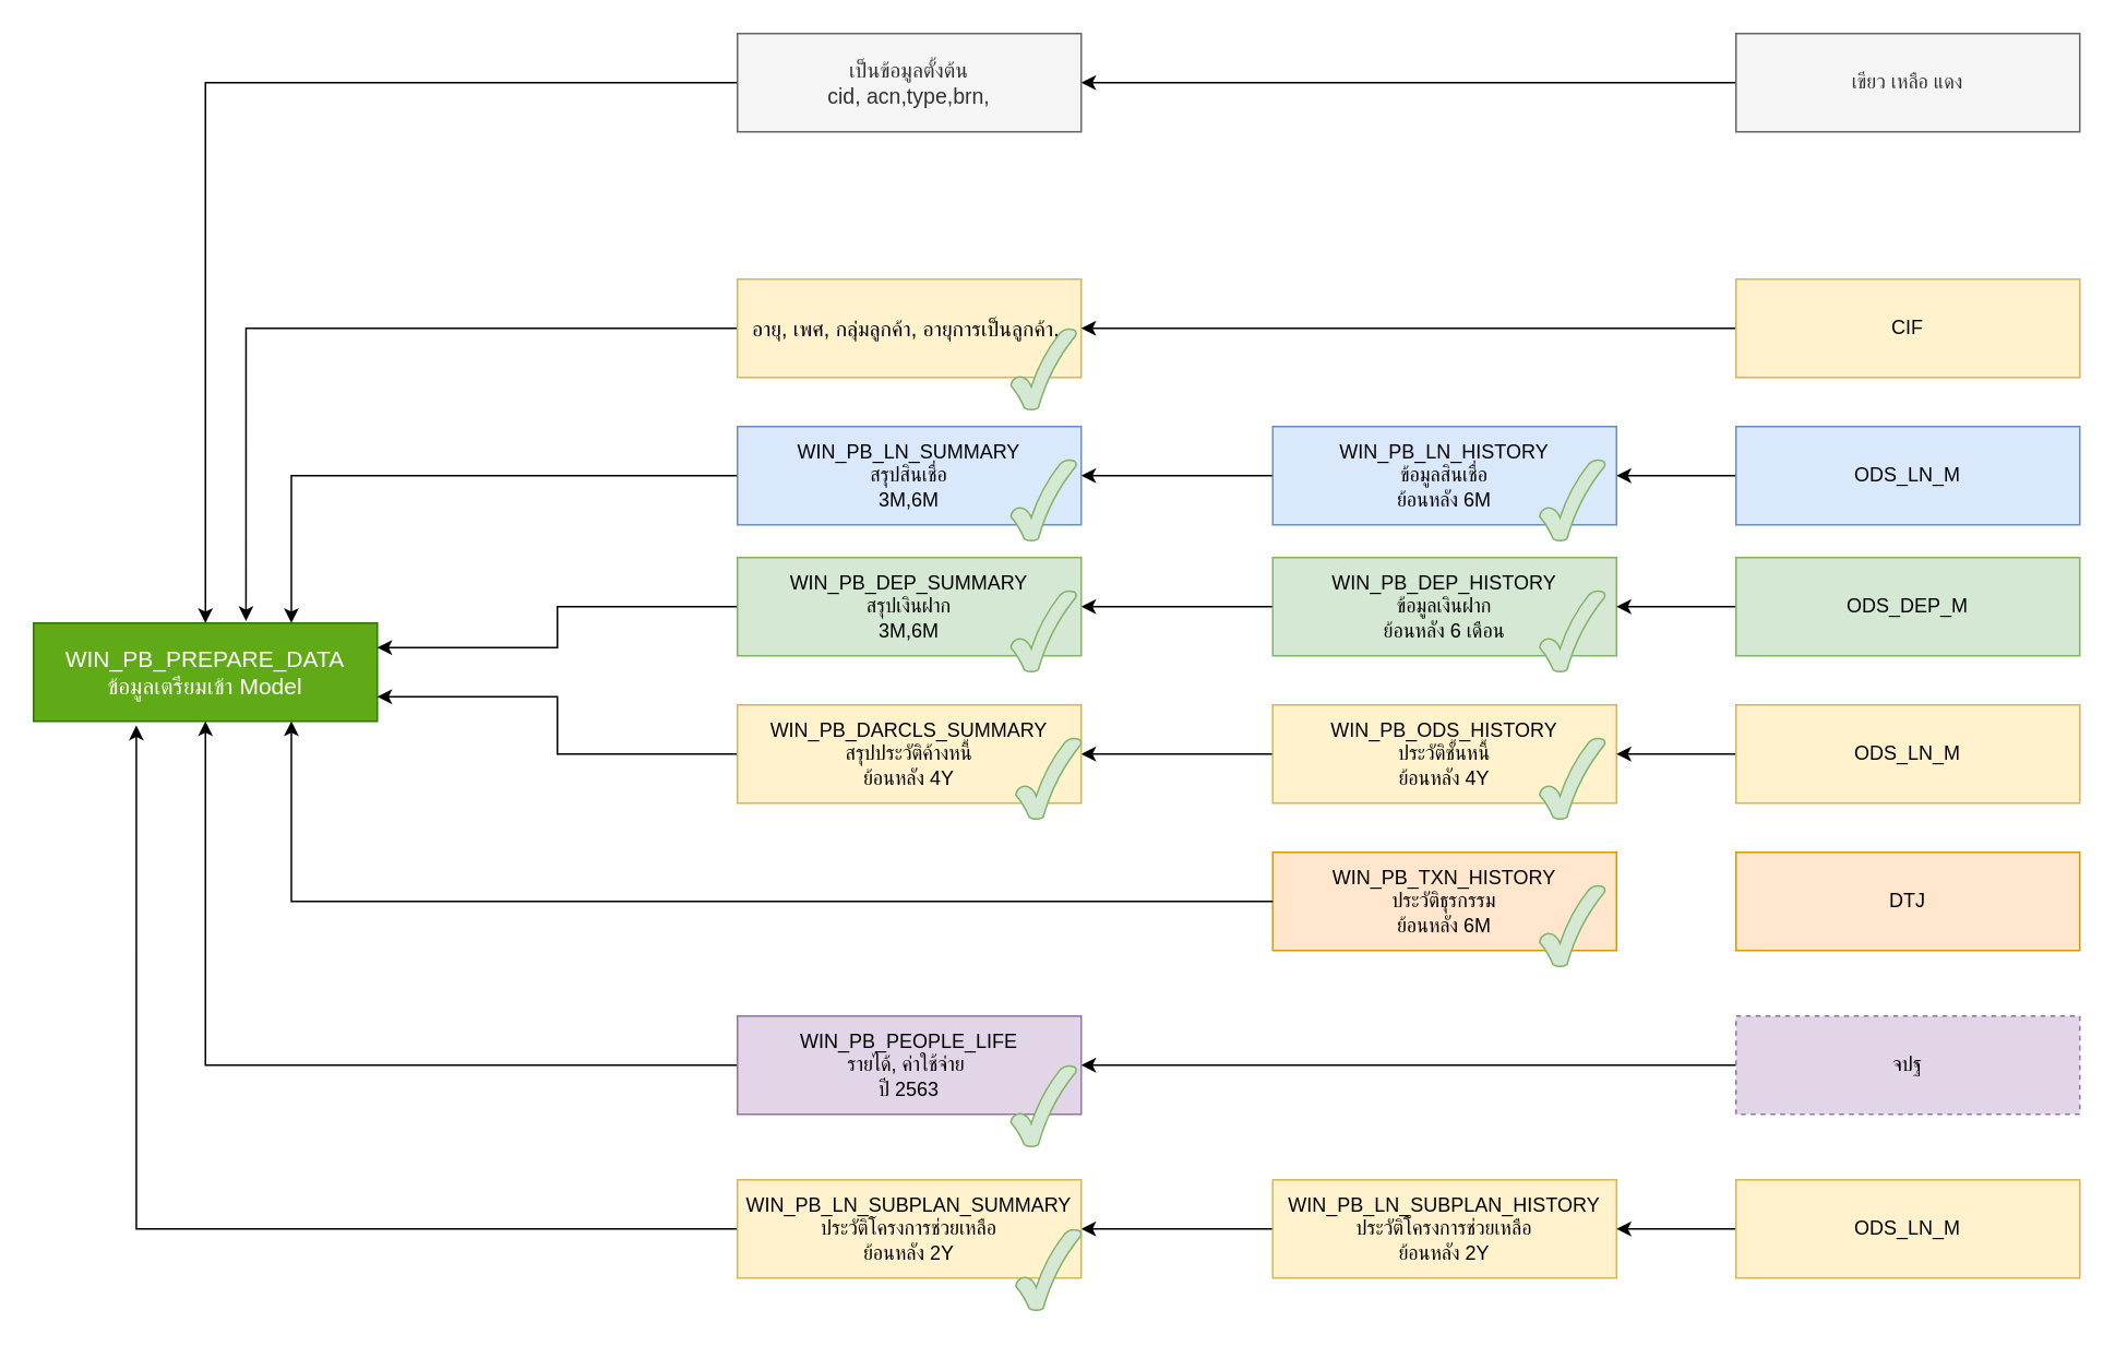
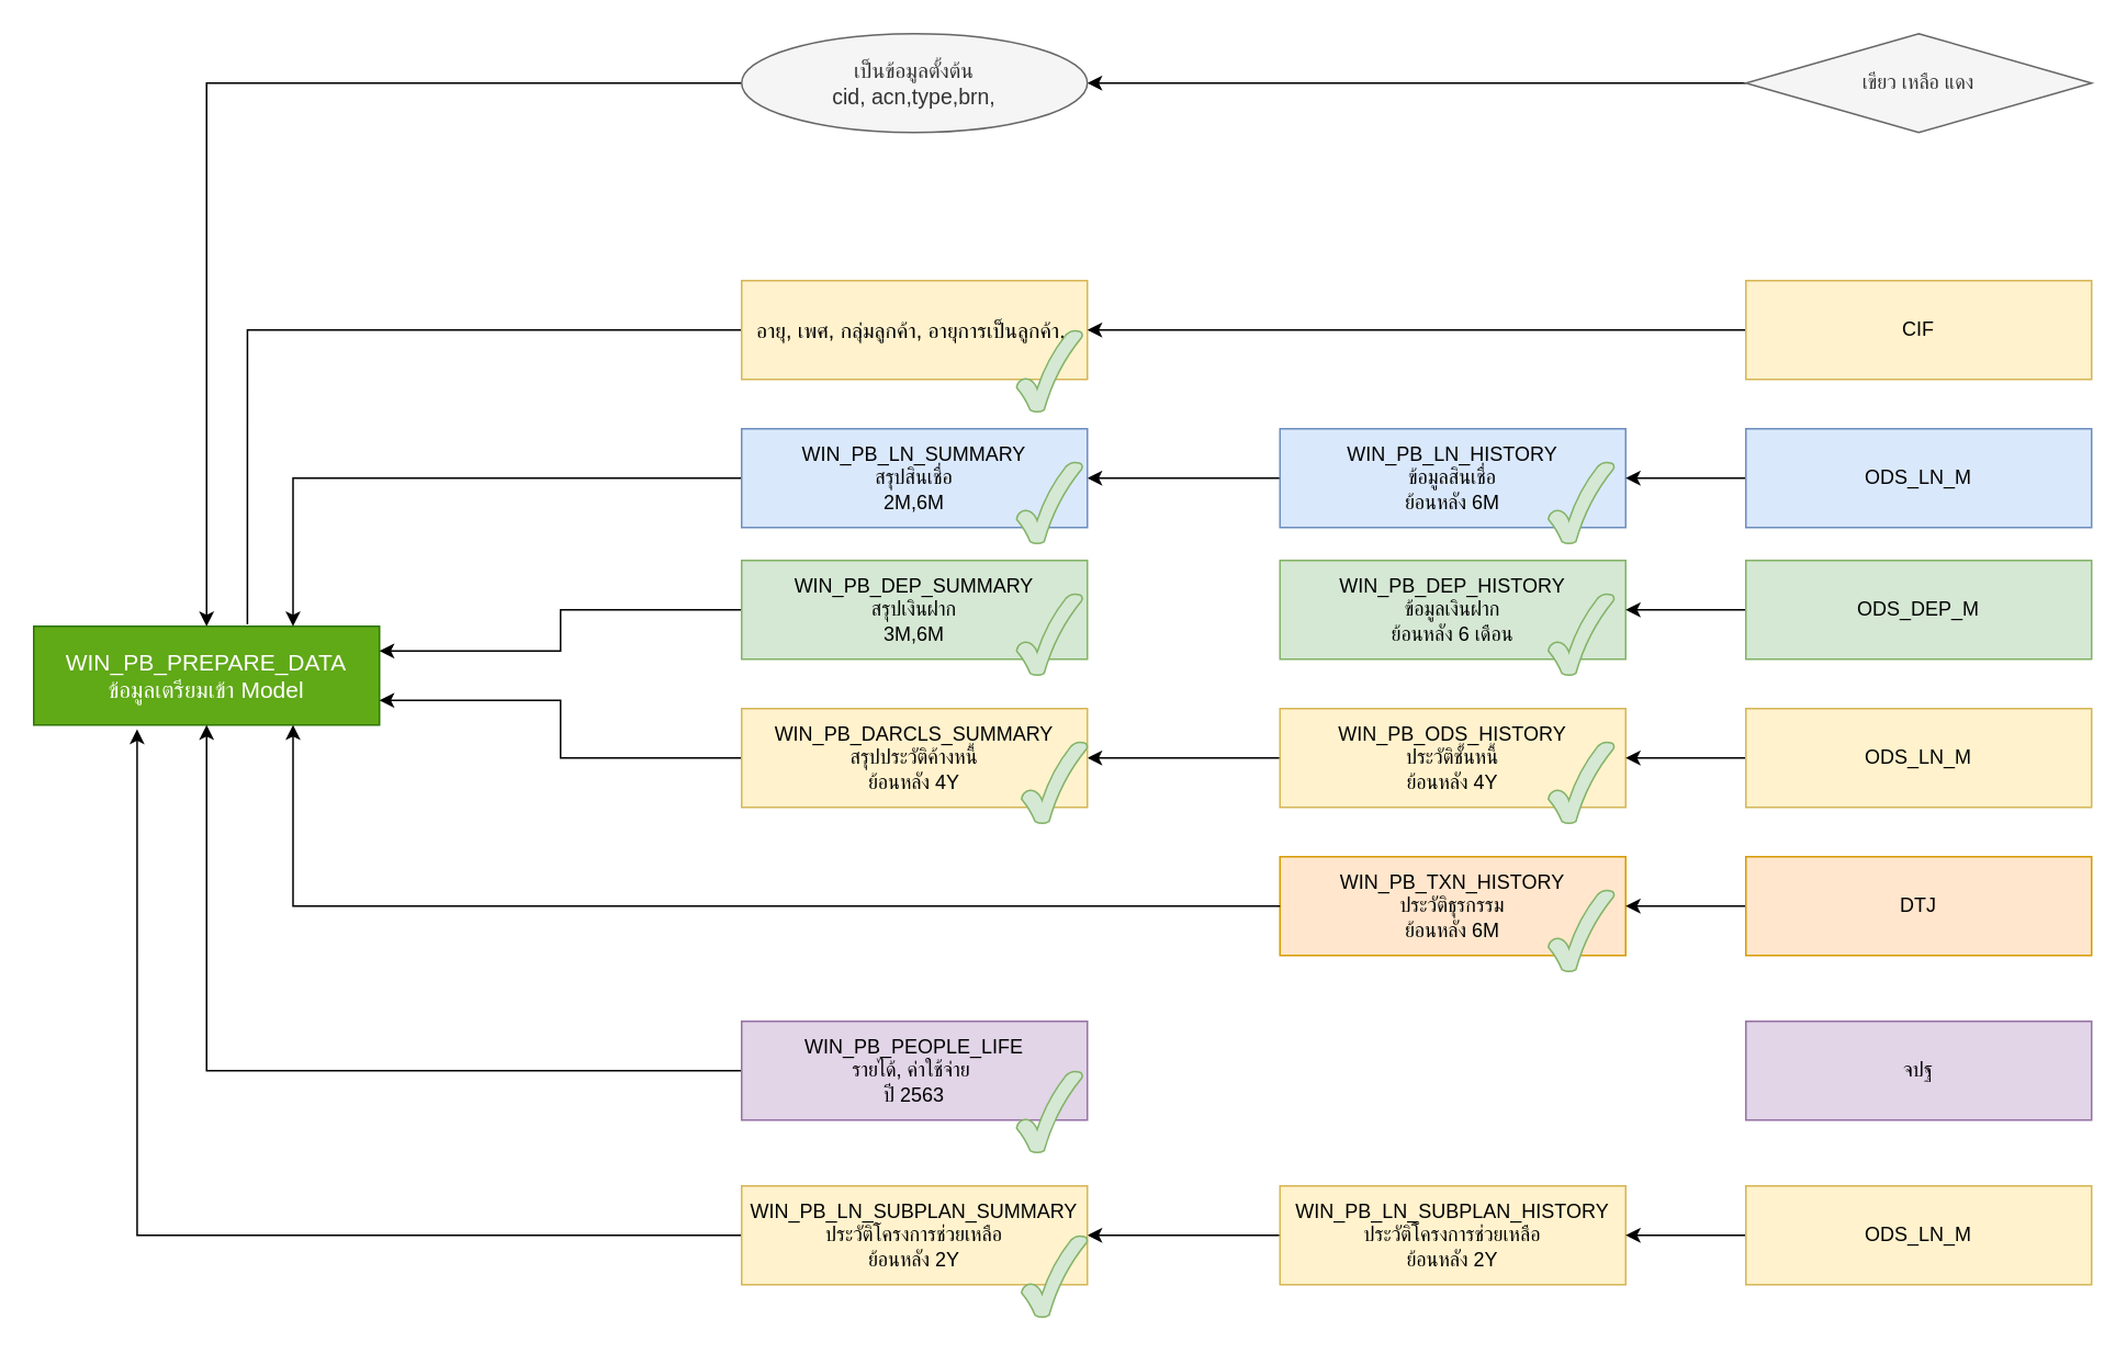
  <mxCell id="0" />
  <mxCell id="1" parent="0" />
  <mxCell id="2" value="WIN_PB_PREPARE_DATA&lt;br style=&quot;font-size: 14px;&quot;&gt;ข้อมูลเตรียมเข้า Model" style="rounded=0;whiteSpace=wrap;html=1;fillColor=#60a917;strokeColor=#2D7600;fontColor=#ffffff;fontSize=14;" parent="1" vertex="1"><mxGeometry x="20" y="380" width="210" height="60" as="geometry" /></mxCell>
  <mxCell id="3" style="edgeStyle=orthogonalEdgeStyle;rounded=0;orthogonalLoop=1;jettySize=auto;html=1;" parent="1" source="4" target="6" edge="1"><mxGeometry relative="1" as="geometry" /></mxCell>
  <mxCell id="4" value="WIN_PB_LN_HISTORY&lt;br&gt;ข้อมูลสินเชื่อ&lt;br&gt;ย้อนหลัง 6M" style="rounded=0;whiteSpace=wrap;html=1;fillColor=#dae8fc;strokeColor=#6c8ebf;" parent="1" vertex="1"><mxGeometry x="777" y="260" width="210" height="60" as="geometry" /></mxCell>
  <mxCell id="5" style="edgeStyle=orthogonalEdgeStyle;rounded=0;orthogonalLoop=1;jettySize=auto;html=1;entryX=0.75;entryY=0;entryDx=0;entryDy=0;" parent="1" source="6" target="2" edge="1"><mxGeometry relative="1" as="geometry" /></mxCell>
- <mxCell id="6" value="WIN_PB_LN_SUMMARY&lt;br&gt;สรุปสินเชื่อ&lt;br&gt;3M,6M" style="rounded=0;whiteSpace=wrap;html=1;fillColor=#dae8fc;strokeColor=#6c8ebf;" parent="1" vertex="1"><mxGeometry x="450" y="260" width="210" height="60" as="geometry" /></mxCell>
- <mxCell id="7" style="edgeStyle=orthogonalEdgeStyle;rounded=0;orthogonalLoop=1;jettySize=auto;html=1;entryX=1;entryY=0.5;entryDx=0;entryDy=0;" parent="1" source="8" target="10" edge="1"><mxGeometry relative="1" as="geometry" /></mxCell>
+ <mxCell id="6" value="WIN_PB_LN_SUMMARY&lt;br&gt;สรุปสินเชื่อ&lt;br&gt;2M,6M" style="rounded=0;whiteSpace=wrap;html=1;fillColor=#dae8fc;strokeColor=#6c8ebf;" parent="1" vertex="1"><mxGeometry x="450" y="260" width="210" height="60" as="geometry" /></mxCell>
  <mxCell id="8" value="WIN_PB_DEP_HISTORY&lt;br&gt;ข้อมูลเงินฝาก&lt;br&gt;ย้อนหลัง 6 เดือน" style="rounded=0;whiteSpace=wrap;html=1;fillColor=#d5e8d4;strokeColor=#82b366;" parent="1" vertex="1"><mxGeometry x="777" y="340" width="210" height="60" as="geometry" /></mxCell>
  <mxCell id="9" style="edgeStyle=orthogonalEdgeStyle;rounded=0;orthogonalLoop=1;jettySize=auto;html=1;entryX=1;entryY=0.25;entryDx=0;entryDy=0;" parent="1" source="10" target="2" edge="1"><mxGeometry relative="1" as="geometry" /></mxCell>
  <mxCell id="10" value="WIN_PB_DEP_SUMMARY&lt;br&gt;สรุปเงินฝาก&lt;br&gt;3M,6M" style="rounded=0;whiteSpace=wrap;html=1;fillColor=#d5e8d4;strokeColor=#82b366;" parent="1" vertex="1"><mxGeometry x="450" y="340" width="210" height="60" as="geometry" /></mxCell>
  <mxCell id="11" style="edgeStyle=orthogonalEdgeStyle;rounded=0;orthogonalLoop=1;jettySize=auto;html=1;" parent="1" source="12" target="4" edge="1"><mxGeometry relative="1" as="geometry" /></mxCell>
  <mxCell id="12" value="ODS_LN_M" style="rounded=0;whiteSpace=wrap;html=1;fillColor=#dae8fc;strokeColor=#6c8ebf;" parent="1" vertex="1"><mxGeometry x="1060" y="260" width="210" height="60" as="geometry" /></mxCell>
  <mxCell id="13" style="edgeStyle=orthogonalEdgeStyle;rounded=0;orthogonalLoop=1;jettySize=auto;html=1;" parent="1" source="14" target="8" edge="1"><mxGeometry relative="1" as="geometry" /></mxCell>
  <mxCell id="14" value="ODS_DEP_M" style="rounded=0;whiteSpace=wrap;html=1;fillColor=#d5e8d4;strokeColor=#82b366;" parent="1" vertex="1"><mxGeometry x="1060" y="340" width="210" height="60" as="geometry" /></mxCell>
  <mxCell id="15" style="edgeStyle=orthogonalEdgeStyle;rounded=0;orthogonalLoop=1;jettySize=auto;html=1;entryX=1;entryY=0.5;entryDx=0;entryDy=0;" parent="1" source="16" target="18" edge="1"><mxGeometry relative="1" as="geometry" /></mxCell>
  <mxCell id="16" value="WIN_PB_ODS_HISTORY&lt;br&gt;ประวัติชั้นหนี้&lt;br&gt;ย้อนหลัง 4Y" style="rounded=0;whiteSpace=wrap;html=1;fillColor=#fff2cc;strokeColor=#d6b656;" parent="1" vertex="1"><mxGeometry x="777" y="430" width="210" height="60" as="geometry" /></mxCell>
  <mxCell id="17" style="edgeStyle=orthogonalEdgeStyle;rounded=0;orthogonalLoop=1;jettySize=auto;html=1;entryX=1;entryY=0.75;entryDx=0;entryDy=0;" parent="1" source="18" target="2" edge="1"><mxGeometry relative="1" as="geometry" /></mxCell>
  <mxCell id="18" value="WIN_PB_DARCLS_SUMMARY&lt;br&gt;สรุปประวัติค้างหนี้&lt;br&gt;ย้อนหลัง 4Y" style="rounded=0;whiteSpace=wrap;html=1;fillColor=#fff2cc;strokeColor=#d6b656;" parent="1" vertex="1"><mxGeometry x="450" y="430" width="210" height="60" as="geometry" /></mxCell>
  <mxCell id="19" style="edgeStyle=orthogonalEdgeStyle;rounded=0;orthogonalLoop=1;jettySize=auto;html=1;" parent="1" source="20" target="16" edge="1"><mxGeometry relative="1" as="geometry" /></mxCell>
  <mxCell id="20" value="ODS_LN_M" style="rounded=0;whiteSpace=wrap;html=1;fillColor=#fff2cc;strokeColor=#d6b656;" parent="1" vertex="1"><mxGeometry x="1060" y="430" width="210" height="60" as="geometry" /></mxCell>
  <mxCell id="21" value="WIN_PB_TXN_HISTORY&lt;br&gt;ประวัติธุรกรรม&lt;br&gt;ย้อนหลัง 6M" style="rounded=0;whiteSpace=wrap;html=1;fillColor=#ffe6cc;strokeColor=#d79b00;" parent="1" vertex="1"><mxGeometry x="777" y="520" width="210" height="60" as="geometry" /></mxCell>
  <mxCell id="22" style="edgeStyle=orthogonalEdgeStyle;rounded=0;orthogonalLoop=1;jettySize=auto;html=1;entryX=0.75;entryY=1;entryDx=0;entryDy=0;exitX=0;exitY=0.5;exitDx=0;exitDy=0;" parent="1" source="21" target="2" edge="1"><mxGeometry relative="1" as="geometry"><mxPoint x="450" y="550" as="sourcePoint" /></mxGeometry></mxCell>
+ <mxCell id="23" style="edgeStyle=orthogonalEdgeStyle;rounded=0;orthogonalLoop=1;jettySize=auto;html=1;" parent="1" source="24" target="21" edge="1"><mxGeometry relative="1" as="geometry" /></mxCell>
  <mxCell id="24" value="DTJ" style="rounded=0;whiteSpace=wrap;html=1;fillColor=#ffe6cc;strokeColor=#d79b00;" parent="1" vertex="1"><mxGeometry x="1060" y="520" width="210" height="60" as="geometry" /></mxCell>
- <mxCell id="25" style="edgeStyle=orthogonalEdgeStyle;rounded=0;orthogonalLoop=1;jettySize=auto;html=1;entryX=1;entryY=0.5;entryDx=0;entryDy=0;exitX=0;exitY=0.5;exitDx=0;exitDy=0;" parent="1" source="28" target="27" edge="1"><mxGeometry relative="1" as="geometry"><mxPoint x="777" y="650" as="sourcePoint" /></mxGeometry></mxCell>
  <mxCell id="26" style="edgeStyle=orthogonalEdgeStyle;rounded=0;orthogonalLoop=1;jettySize=auto;html=1;entryX=0.5;entryY=1;entryDx=0;entryDy=0;" parent="1" source="27" target="2" edge="1"><mxGeometry relative="1" as="geometry" /></mxCell>
  <mxCell id="27" value="WIN_PB_PEOPLE_LIFE&lt;br&gt;รายได้, ค่าใช้จ่าย&amp;nbsp;&lt;br&gt;ปี 2563" style="rounded=0;whiteSpace=wrap;html=1;fillColor=#e1d5e7;strokeColor=#9673a6;" parent="1" vertex="1"><mxGeometry x="450" y="620" width="210" height="60" as="geometry" /></mxCell>
- <mxCell id="28" value="จปฐ" style="rounded=0;whiteSpace=wrap;html=1;fillColor=#e1d5e7;strokeColor=#9673a6;dashed=1;" parent="1" vertex="1"><mxGeometry x="1060" y="620" width="210" height="60" as="geometry" /></mxCell>
+ <mxCell id="28" value="จปฐ" style="rounded=0;whiteSpace=wrap;html=1;fillColor=#e1d5e7;strokeColor=#9673a6;" parent="1" vertex="1"><mxGeometry x="1060" y="620" width="210" height="60" as="geometry" /></mxCell>
  <mxCell id="29" style="edgeStyle=orthogonalEdgeStyle;rounded=0;orthogonalLoop=1;jettySize=auto;html=1;entryX=1;entryY=0.5;entryDx=0;entryDy=0;exitX=0;exitY=0.5;exitDx=0;exitDy=0;" parent="1" source="32" target="31" edge="1"><mxGeometry relative="1" as="geometry"><mxPoint x="777" y="180" as="sourcePoint" /></mxGeometry></mxCell>
  <mxCell id="30" style="edgeStyle=orthogonalEdgeStyle;rounded=0;orthogonalLoop=1;jettySize=auto;html=1;entryX=0.5;entryY=0;entryDx=0;entryDy=0;" parent="1" source="31" target="2" edge="1"><mxGeometry relative="1" as="geometry" /></mxCell>
- <mxCell id="31" value="เป็นข้อมูลตั้งต้น&lt;br style=&quot;font-size: 13px;&quot;&gt;cid, acn,type,brn," style="rounded=0;whiteSpace=wrap;html=1;fillColor=#f5f5f5;strokeColor=#666666;fontColor=#333333;fontSize=13;" parent="1" vertex="1"><mxGeometry x="450" y="20" width="210" height="60" as="geometry" /></mxCell>
- <mxCell id="32" value="เขียว เหลือ แดง" style="rounded=0;whiteSpace=wrap;html=1;fillColor=#f5f5f5;strokeColor=#666666;fontColor=#333333;" parent="1" vertex="1"><mxGeometry x="1060" y="20" width="210" height="60" as="geometry" /></mxCell>
- <mxCell id="33" style="edgeStyle=orthogonalEdgeStyle;rounded=0;orthogonalLoop=1;jettySize=auto;html=1;entryX=0.618;entryY=-0.02;entryDx=0;entryDy=0;entryPerimeter=0;fontSize=13;" parent="1" source="34" target="2" edge="1"><mxGeometry relative="1" as="geometry" /></mxCell>
+ <mxCell id="31" value="เป็นข้อมูลตั้งต้น&lt;br style=&quot;font-size: 13px;&quot;&gt;cid, acn,type,brn," style="ellipse;whiteSpace=wrap;html=1;fillColor=#f5f5f5;strokeColor=#666666;fontColor=#333333;fontSize=13;" parent="1" vertex="1"><mxGeometry x="450" y="20" width="210" height="60" as="geometry" /></mxCell>
+ <mxCell id="32" value="เขียว เหลือ แดง" style="rhombus;whiteSpace=wrap;html=1;fillColor=#f5f5f5;strokeColor=#666666;fontColor=#333333;" parent="1" vertex="1"><mxGeometry x="1060" y="20" width="210" height="60" as="geometry" /></mxCell>
+ <mxCell id="33" style="edgeStyle=orthogonalEdgeStyle;rounded=0;orthogonalLoop=1;jettySize=auto;html=1;entryX=0.618;entryY=-0.02;entryDx=0;entryDy=0;entryPerimeter=0;fontSize=13;endArrow=none;" parent="1" source="34" target="2" edge="1"><mxGeometry relative="1" as="geometry" /></mxCell>
  <mxCell id="34" value="อายุ, เพศ, กลุ่มลูกค้า, อายุการเป็นลูกค้า,&amp;nbsp;" style="rounded=0;whiteSpace=wrap;html=1;fillColor=#fff2cc;strokeColor=#d6b656;fontSize=13;" parent="1" vertex="1"><mxGeometry x="450" y="170" width="210" height="60" as="geometry" /></mxCell>
  <mxCell id="35" style="edgeStyle=orthogonalEdgeStyle;rounded=0;orthogonalLoop=1;jettySize=auto;html=1;fontSize=13;" parent="1" source="36" target="34" edge="1"><mxGeometry relative="1" as="geometry" /></mxCell>
  <mxCell id="36" value="CIF" style="rounded=0;whiteSpace=wrap;html=1;fillColor=#fff2cc;strokeColor=#d6b656;" parent="1" vertex="1"><mxGeometry x="1060" y="170" width="210" height="60" as="geometry" /></mxCell>
  <mxCell id="37" value="" style="verticalLabelPosition=bottom;verticalAlign=top;html=1;shape=mxgraph.basic.tick;fontSize=14;fillColor=#d5e8d4;strokeColor=#82b366;" parent="1" vertex="1"><mxGeometry x="940" y="280" width="40" height="50" as="geometry" /></mxCell>
  <mxCell id="38" value="" style="verticalLabelPosition=bottom;verticalAlign=top;html=1;shape=mxgraph.basic.tick;fontSize=14;fillColor=#d5e8d4;strokeColor=#82b366;" parent="1" vertex="1"><mxGeometry x="940" y="450" width="40" height="50" as="geometry" /></mxCell>
  <mxCell id="39" value="" style="verticalLabelPosition=bottom;verticalAlign=top;html=1;shape=mxgraph.basic.tick;fontSize=14;fillColor=#d5e8d4;strokeColor=#82b366;" parent="1" vertex="1"><mxGeometry x="617" y="200" width="40" height="50" as="geometry" /></mxCell>
  <mxCell id="40" value="" style="verticalLabelPosition=bottom;verticalAlign=top;html=1;shape=mxgraph.basic.tick;fontSize=14;fillColor=#d5e8d4;strokeColor=#82b366;" parent="1" vertex="1"><mxGeometry x="617" y="650" width="40" height="50" as="geometry" /></mxCell>
  <mxCell id="41" value="" style="verticalLabelPosition=bottom;verticalAlign=top;html=1;shape=mxgraph.basic.tick;fontSize=14;fillColor=#d5e8d4;strokeColor=#82b366;" parent="1" vertex="1"><mxGeometry x="940" y="540" width="40" height="50" as="geometry" /></mxCell>
  <mxCell id="42" value="" style="verticalLabelPosition=bottom;verticalAlign=top;html=1;shape=mxgraph.basic.tick;fontSize=14;fillColor=#d5e8d4;strokeColor=#82b366;" parent="1" vertex="1"><mxGeometry x="940" y="360" width="40" height="50" as="geometry" /></mxCell>
  <mxCell id="43" value="" style="verticalLabelPosition=bottom;verticalAlign=top;html=1;shape=mxgraph.basic.tick;fontSize=14;fillColor=#d5e8d4;strokeColor=#82b366;" parent="1" vertex="1"><mxGeometry x="617" y="280" width="40" height="50" as="geometry" /></mxCell>
  <mxCell id="44" value="" style="verticalLabelPosition=bottom;verticalAlign=top;html=1;shape=mxgraph.basic.tick;fontSize=14;fillColor=#d5e8d4;strokeColor=#82b366;" parent="1" vertex="1"><mxGeometry x="617" y="360" width="40" height="50" as="geometry" /></mxCell>
  <mxCell id="45" value="" style="verticalLabelPosition=bottom;verticalAlign=top;html=1;shape=mxgraph.basic.tick;fontSize=14;fillColor=#d5e8d4;strokeColor=#82b366;" parent="1" vertex="1"><mxGeometry x="620" y="450" width="40" height="50" as="geometry" /></mxCell>
  <mxCell id="46" style="edgeStyle=orthogonalEdgeStyle;rounded=0;orthogonalLoop=1;jettySize=auto;html=1;" parent="1" source="47" target="49" edge="1"><mxGeometry relative="1" as="geometry" /></mxCell>
  <mxCell id="47" value="WIN_PB_LN_SUBPLAN_HISTORY&lt;br&gt;ประวัติโครงการช่วยเหลือ&lt;br&gt;ย้อนหลัง 2Y" style="rounded=0;whiteSpace=wrap;html=1;fillColor=#fff2cc;strokeColor=#d6b656;" parent="1" vertex="1"><mxGeometry x="777" y="720" width="210" height="60" as="geometry" /></mxCell>
  <mxCell id="48" style="edgeStyle=orthogonalEdgeStyle;rounded=0;orthogonalLoop=1;jettySize=auto;html=1;entryX=0.299;entryY=1.043;entryDx=0;entryDy=0;entryPerimeter=0;" parent="1" source="49" target="2" edge="1"><mxGeometry relative="1" as="geometry" /></mxCell>
  <mxCell id="49" value="WIN_PB_LN_SUBPLAN_SUMMARY&lt;br&gt;ประวัติโครงการช่วยเหลือ&lt;br&gt;ย้อนหลัง 2Y" style="rounded=0;whiteSpace=wrap;html=1;fillColor=#fff2cc;strokeColor=#d6b656;" parent="1" vertex="1"><mxGeometry x="450" y="720" width="210" height="60" as="geometry" /></mxCell>
  <mxCell id="50" style="edgeStyle=orthogonalEdgeStyle;rounded=0;orthogonalLoop=1;jettySize=auto;html=1;" parent="1" source="51" target="47" edge="1"><mxGeometry relative="1" as="geometry" /></mxCell>
  <mxCell id="51" value="ODS_LN_M" style="rounded=0;whiteSpace=wrap;html=1;fillColor=#fff2cc;strokeColor=#d6b656;" parent="1" vertex="1"><mxGeometry x="1060" y="720" width="210" height="60" as="geometry" /></mxCell>
  <mxCell id="52" value="" style="verticalLabelPosition=bottom;verticalAlign=top;html=1;shape=mxgraph.basic.tick;fontSize=14;fillColor=#d5e8d4;strokeColor=#82b366;" vertex="1" parent="1"><mxGeometry x="620" y="750" width="40" height="50" as="geometry" /></mxCell>
